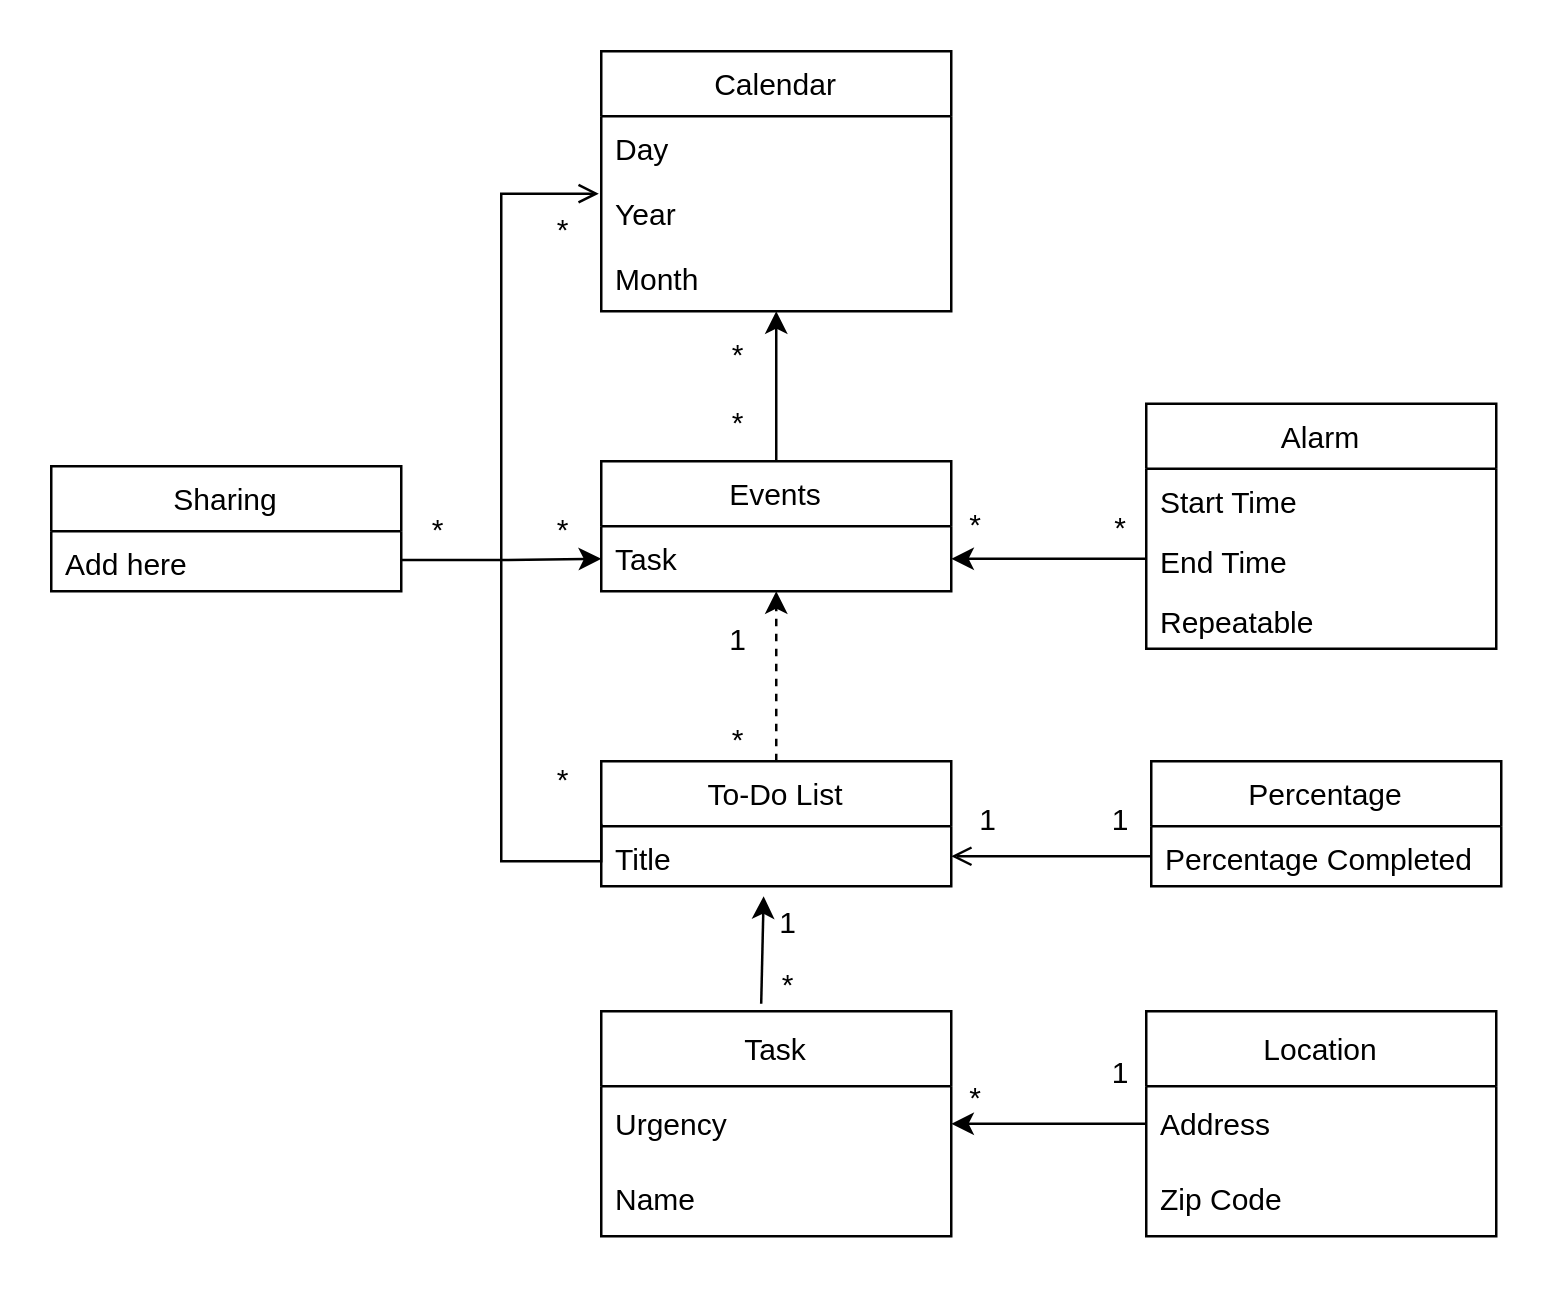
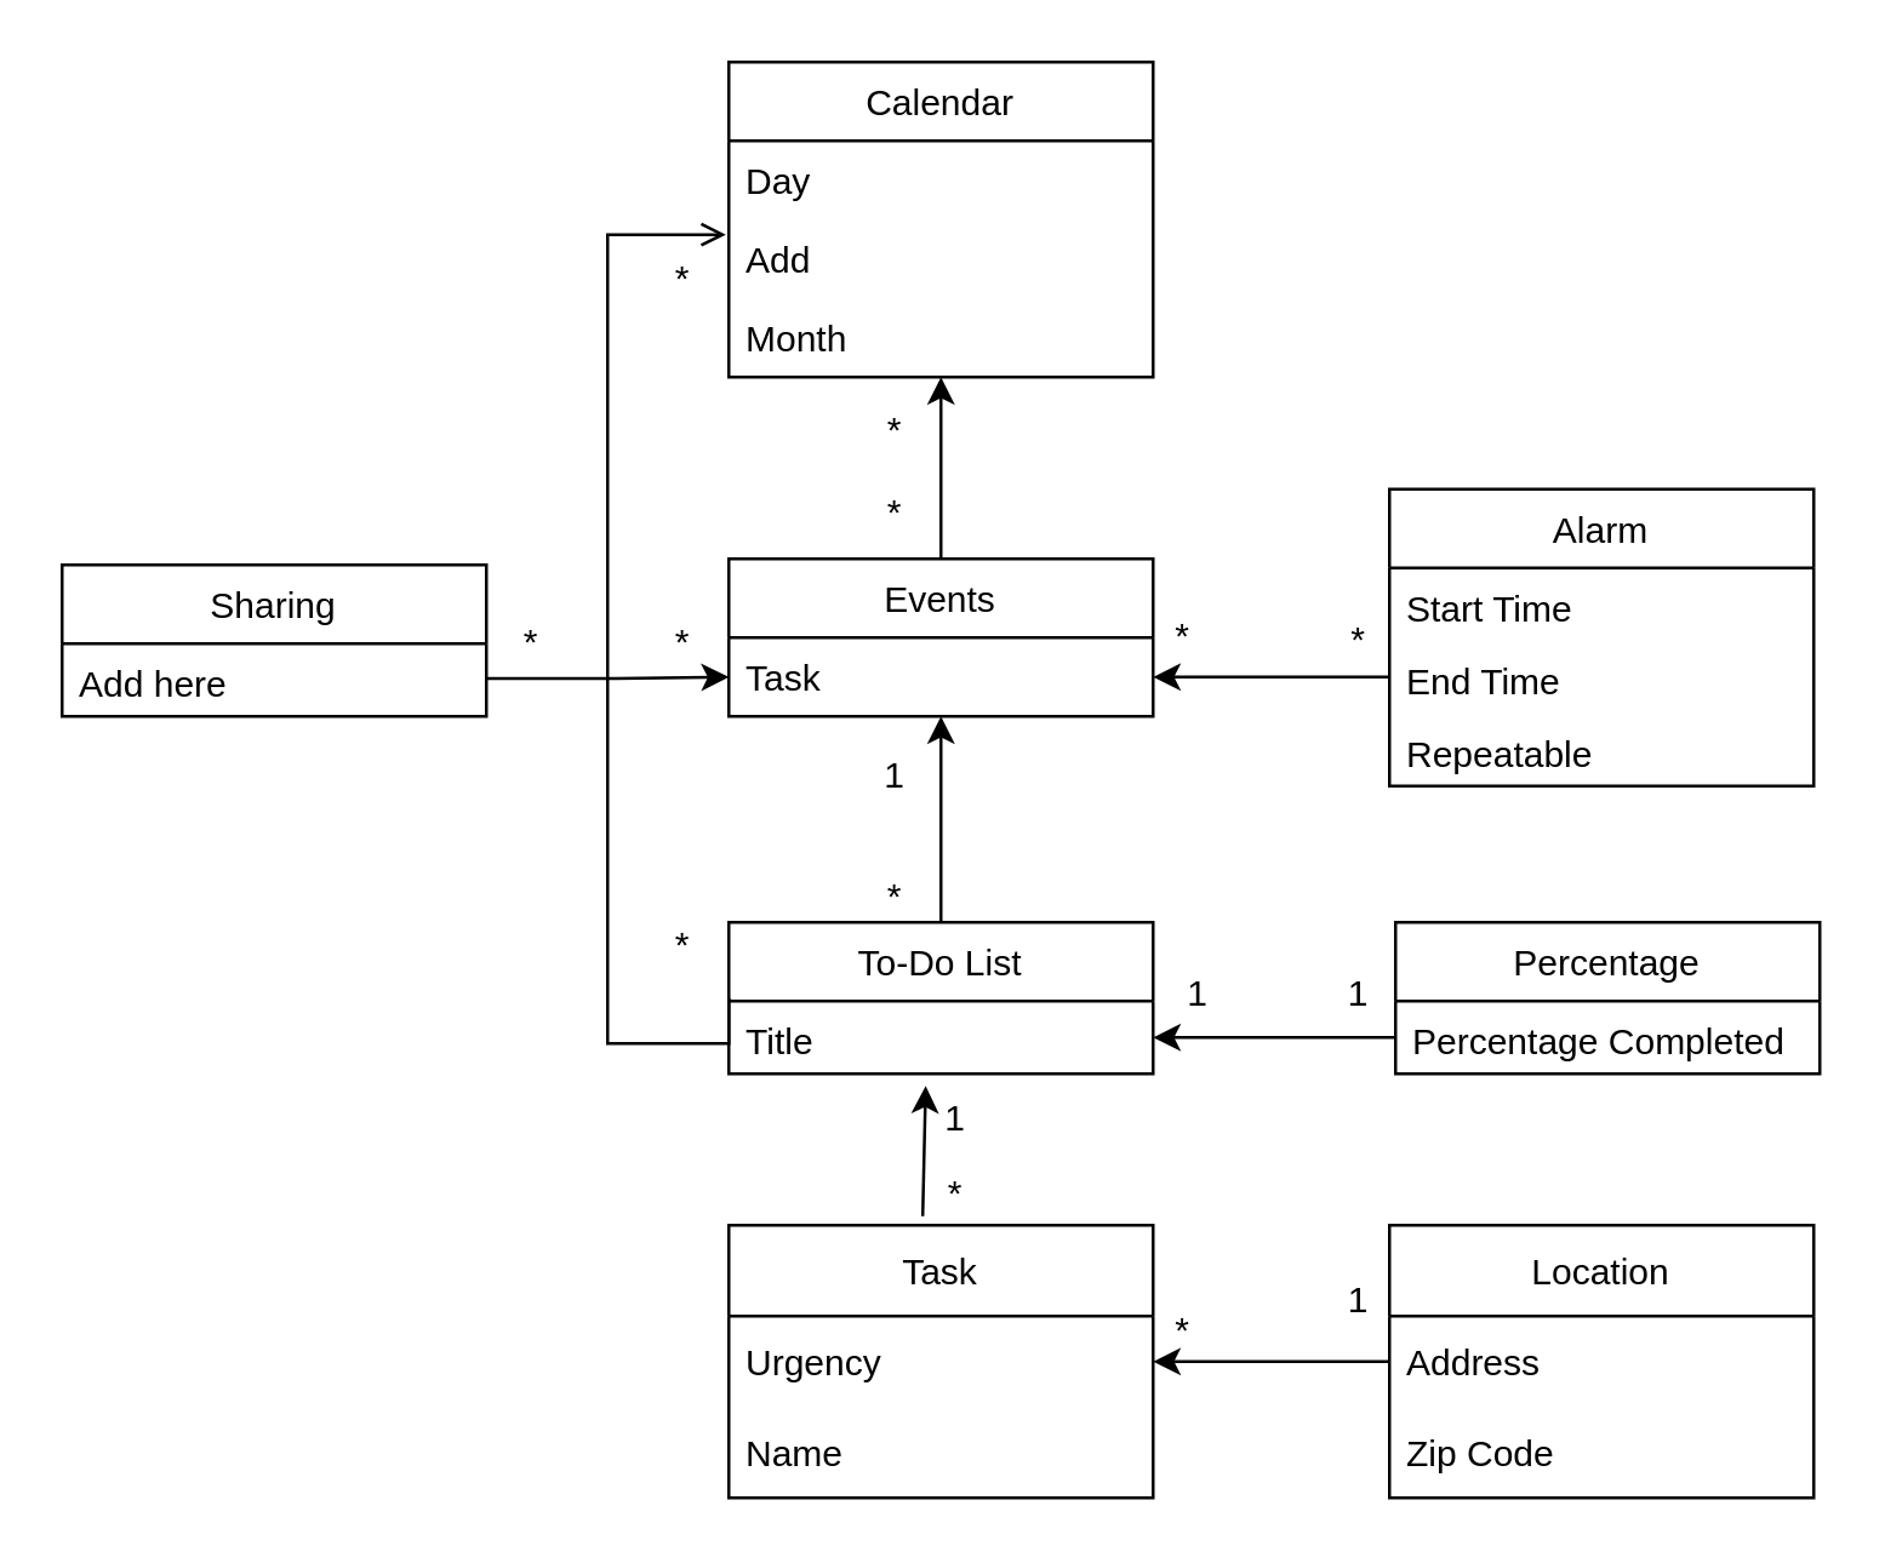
  <mxCell id="0" />
  <mxCell id="1" parent="0" />
  <mxCell id="2" value="Calendar" style="swimlane;fontStyle=0;childLayout=stackLayout;horizontal=1;startSize=26;fillColor=none;horizontalStack=0;resizeParent=1;resizeParentMax=0;resizeLast=0;collapsible=1;marginBottom=0;" parent="1" vertex="1"><mxGeometry x="240" y="20" width="140" height="104" as="geometry" /></mxCell>
  <mxCell id="3" value="Day" style="text;strokeColor=none;fillColor=none;align=left;verticalAlign=top;spacingLeft=4;spacingRight=4;overflow=hidden;rotatable=0;points=[[0,0.5],[1,0.5]];portConstraint=eastwest;" parent="2" vertex="1"><mxGeometry y="26" width="140" height="26" as="geometry" /></mxCell>
- <mxCell id="4" value="Year" style="text;strokeColor=none;fillColor=none;align=left;verticalAlign=top;spacingLeft=4;spacingRight=4;overflow=hidden;rotatable=0;points=[[0,0.5],[1,0.5]];portConstraint=eastwest;" parent="2" vertex="1"><mxGeometry y="52" width="140" height="26" as="geometry" /></mxCell>
+ <mxCell id="4" value="Add" style="text;strokeColor=none;fillColor=none;align=left;verticalAlign=top;spacingLeft=4;spacingRight=4;overflow=hidden;rotatable=0;points=[[0,0.5],[1,0.5]];portConstraint=eastwest;" parent="2" vertex="1"><mxGeometry y="52" width="140" height="26" as="geometry" /></mxCell>
  <mxCell id="5" value="Month" style="text;strokeColor=none;fillColor=none;align=left;verticalAlign=top;spacingLeft=4;spacingRight=4;overflow=hidden;rotatable=0;points=[[0,0.5],[1,0.5]];portConstraint=eastwest;" parent="2" vertex="1"><mxGeometry y="78" width="140" height="26" as="geometry" /></mxCell>
  <mxCell id="6" style="edgeStyle=orthogonalEdgeStyle;rounded=0;orthogonalLoop=1;jettySize=auto;html=1;exitX=0.5;exitY=0;exitDx=0;exitDy=0;entryX=0.5;entryY=1;entryDx=0;entryDy=0;" parent="1" source="7" target="2" edge="1"><mxGeometry relative="1" as="geometry" /></mxCell>
  <mxCell id="7" value="Events" style="swimlane;fontStyle=0;childLayout=stackLayout;horizontal=1;startSize=26;fillColor=none;horizontalStack=0;resizeParent=1;resizeParentMax=0;resizeLast=0;collapsible=1;marginBottom=0;" parent="1" vertex="1"><mxGeometry x="240" y="184" width="140" height="52" as="geometry" /></mxCell>
  <mxCell id="8" value="Task" style="text;strokeColor=none;fillColor=none;align=left;verticalAlign=top;spacingLeft=4;spacingRight=4;overflow=hidden;rotatable=0;points=[[0,0.5],[1,0.5]];portConstraint=eastwest;" parent="7" vertex="1"><mxGeometry y="26" width="140" height="26" as="geometry" /></mxCell>
  <mxCell id="9" value="*" style="text;html=1;strokeColor=none;fillColor=none;align=center;verticalAlign=middle;whiteSpace=wrap;rounded=0;" parent="1" vertex="1"><mxGeometry x="290" y="164" width="10" height="10" as="geometry" /></mxCell>
  <mxCell id="10" value="Alarm" style="swimlane;fontStyle=0;childLayout=stackLayout;horizontal=1;startSize=26;fillColor=none;horizontalStack=0;resizeParent=1;resizeParentMax=0;resizeLast=0;collapsible=1;marginBottom=0;" parent="1" vertex="1"><mxGeometry x="458" y="161" width="140" height="98" as="geometry" /></mxCell>
  <mxCell id="11" value="Start Time" style="text;strokeColor=none;fillColor=none;align=left;verticalAlign=top;spacingLeft=4;spacingRight=4;overflow=hidden;rotatable=0;points=[[0,0.5],[1,0.5]];portConstraint=eastwest;" parent="10" vertex="1"><mxGeometry y="26" width="140" height="24" as="geometry" /></mxCell>
  <mxCell id="12" value="End Time" style="text;strokeColor=none;fillColor=none;align=left;verticalAlign=top;spacingLeft=4;spacingRight=4;overflow=hidden;rotatable=0;points=[[0,0.5],[1,0.5]];portConstraint=eastwest;" parent="10" vertex="1"><mxGeometry y="50" width="140" height="24" as="geometry" /></mxCell>
  <mxCell id="13" value="Repeatable" style="text;strokeColor=none;fillColor=none;align=left;verticalAlign=top;spacingLeft=4;spacingRight=4;overflow=hidden;rotatable=0;points=[[0,0.5],[1,0.5]];portConstraint=eastwest;" parent="10" vertex="1"><mxGeometry y="74" width="140" height="24" as="geometry" /></mxCell>
  <mxCell id="14" value="*" style="text;html=1;strokeColor=none;fillColor=none;align=center;verticalAlign=middle;whiteSpace=wrap;rounded=0;" parent="1" vertex="1"><mxGeometry x="290" y="134" width="10" height="16" as="geometry" /></mxCell>
  <mxCell id="15" value="*" style="text;html=1;strokeColor=none;fillColor=none;align=center;verticalAlign=middle;whiteSpace=wrap;rounded=0;" parent="1" vertex="1"><mxGeometry x="438" y="202" width="20" height="18" as="geometry" /></mxCell>
  <mxCell id="16" value="*" style="text;html=1;strokeColor=none;fillColor=none;align=center;verticalAlign=middle;whiteSpace=wrap;rounded=0;" parent="1" vertex="1"><mxGeometry x="380" y="202" width="20" height="16" as="geometry" /></mxCell>
  <mxCell id="17" style="edgeStyle=orthogonalEdgeStyle;rounded=0;orthogonalLoop=1;jettySize=auto;html=1;exitX=0;exitY=0.5;exitDx=0;exitDy=0;entryX=1;entryY=0.5;entryDx=0;entryDy=0;" parent="1" source="12" edge="1"><mxGeometry relative="1" as="geometry"><mxPoint x="380" y="223" as="targetPoint" /></mxGeometry></mxCell>
- <mxCell id="18" style="edgeStyle=orthogonalEdgeStyle;rounded=0;orthogonalLoop=1;jettySize=auto;html=1;exitX=0.5;exitY=0;exitDx=0;exitDy=0;entryX=0.5;entryY=1;entryDx=0;entryDy=0;dashed=1;" parent="1" source="20" target="7" edge="1"><mxGeometry relative="1" as="geometry" /></mxCell>
+ <mxCell id="18" style="edgeStyle=orthogonalEdgeStyle;rounded=0;orthogonalLoop=1;jettySize=auto;html=1;exitX=0.5;exitY=0;exitDx=0;exitDy=0;entryX=0.5;entryY=1;entryDx=0;entryDy=0;" parent="1" source="20" target="7" edge="1"><mxGeometry relative="1" as="geometry" /></mxCell>
  <mxCell id="19" style="edgeStyle=orthogonalEdgeStyle;rounded=0;orthogonalLoop=1;jettySize=auto;html=1;exitX=0;exitY=0.5;exitDx=0;exitDy=0;entryX=-0.007;entryY=0.192;entryDx=0;entryDy=0;entryPerimeter=0;endArrow=open;" parent="1" source="20" target="4" edge="1"><mxGeometry relative="1" as="geometry"><Array as="points"><mxPoint x="240" y="344" /><mxPoint x="200" y="344" /><mxPoint x="200" y="77" /></Array></mxGeometry></mxCell>
  <mxCell id="20" value="To-Do List" style="swimlane;fontStyle=0;childLayout=stackLayout;horizontal=1;startSize=26;fillColor=none;horizontalStack=0;resizeParent=1;resizeParentMax=0;resizeLast=0;collapsible=1;marginBottom=0;" parent="1" vertex="1"><mxGeometry x="240" y="304" width="140" height="50" as="geometry" /></mxCell>
  <mxCell id="21" value="Title" style="text;strokeColor=none;fillColor=none;align=left;verticalAlign=top;spacingLeft=4;spacingRight=4;overflow=hidden;rotatable=0;points=[[0,0.5],[1,0.5]];portConstraint=eastwest;" parent="20" vertex="1"><mxGeometry y="26" width="140" height="24" as="geometry" /></mxCell>
  <mxCell id="22" value="*" style="text;html=1;strokeColor=none;fillColor=none;align=center;verticalAlign=middle;whiteSpace=wrap;rounded=0;" parent="1" vertex="1"><mxGeometry x="290" y="288" width="10" height="16" as="geometry" /></mxCell>
  <mxCell id="23" value="1" style="text;html=1;strokeColor=none;fillColor=none;align=center;verticalAlign=middle;whiteSpace=wrap;rounded=0;" parent="1" vertex="1"><mxGeometry x="290" y="248" width="10" height="16" as="geometry" /></mxCell>
  <mxCell id="24" value="*" style="text;html=1;strokeColor=none;fillColor=none;align=center;verticalAlign=middle;whiteSpace=wrap;rounded=0;" parent="1" vertex="1"><mxGeometry x="220" y="304" width="10" height="16" as="geometry" /></mxCell>
  <mxCell id="25" value="*" style="text;html=1;strokeColor=none;fillColor=none;align=center;verticalAlign=middle;whiteSpace=wrap;rounded=0;" parent="1" vertex="1"><mxGeometry x="220" y="84" width="10" height="16" as="geometry" /></mxCell>
  <mxCell id="26" value="Percentage" style="swimlane;fontStyle=0;childLayout=stackLayout;horizontal=1;startSize=26;fillColor=none;horizontalStack=0;resizeParent=1;resizeParentMax=0;resizeLast=0;collapsible=1;marginBottom=0;" parent="1" vertex="1"><mxGeometry x="460" y="304" width="140" height="50" as="geometry" /></mxCell>
  <mxCell id="27" value="Percentage Completed" style="text;strokeColor=none;fillColor=none;align=left;verticalAlign=top;spacingLeft=4;spacingRight=4;overflow=hidden;rotatable=0;points=[[0,0.5],[1,0.5]];portConstraint=eastwest;" parent="26" vertex="1"><mxGeometry y="26" width="140" height="24" as="geometry" /></mxCell>
- <mxCell id="28" style="edgeStyle=orthogonalEdgeStyle;rounded=0;orthogonalLoop=1;jettySize=auto;html=1;exitX=0;exitY=0.5;exitDx=0;exitDy=0;entryX=1;entryY=0.5;entryDx=0;entryDy=0;endArrow=open;" parent="1" source="27" target="21" edge="1"><mxGeometry relative="1" as="geometry" /></mxCell>
+ <mxCell id="28" style="edgeStyle=orthogonalEdgeStyle;rounded=0;orthogonalLoop=1;jettySize=auto;html=1;exitX=0;exitY=0.5;exitDx=0;exitDy=0;entryX=1;entryY=0.5;entryDx=0;entryDy=0;" parent="1" source="27" target="21" edge="1"><mxGeometry relative="1" as="geometry" /></mxCell>
  <mxCell id="29" value="1" style="text;html=1;strokeColor=none;fillColor=none;align=center;verticalAlign=middle;whiteSpace=wrap;rounded=0;" parent="1" vertex="1"><mxGeometry x="390" y="320" width="10" height="16" as="geometry" /></mxCell>
  <mxCell id="30" value="1" style="text;html=1;strokeColor=none;fillColor=none;align=center;verticalAlign=middle;whiteSpace=wrap;rounded=0;" parent="1" vertex="1"><mxGeometry x="443" y="320" width="10" height="16" as="geometry" /></mxCell>
  <mxCell id="31" style="edgeStyle=orthogonalEdgeStyle;rounded=0;orthogonalLoop=1;jettySize=auto;html=1;exitX=1;exitY=0.75;exitDx=0;exitDy=0;entryX=0;entryY=0.5;entryDx=0;entryDy=0;" parent="1" source="32" target="8" edge="1"><mxGeometry relative="1" as="geometry" /></mxCell>
  <mxCell id="32" value="Sharing" style="swimlane;fontStyle=0;childLayout=stackLayout;horizontal=1;startSize=26;fillColor=none;horizontalStack=0;resizeParent=1;resizeParentMax=0;resizeLast=0;collapsible=1;marginBottom=0;" parent="1" vertex="1"><mxGeometry x="20" y="186" width="140" height="50" as="geometry" /></mxCell>
  <mxCell id="33" value="Add here" style="text;strokeColor=none;fillColor=none;align=left;verticalAlign=top;spacingLeft=4;spacingRight=4;overflow=hidden;rotatable=0;points=[[0,0.5],[1,0.5]];portConstraint=eastwest;" parent="32" vertex="1"><mxGeometry y="26" width="140" height="24" as="geometry" /></mxCell>
  <mxCell id="34" value="*" style="text;html=1;strokeColor=none;fillColor=none;align=center;verticalAlign=middle;whiteSpace=wrap;rounded=0;" parent="1" vertex="1"><mxGeometry x="170" y="204" width="10" height="16" as="geometry" /></mxCell>
  <mxCell id="35" value="*" style="text;html=1;strokeColor=none;fillColor=none;align=center;verticalAlign=middle;whiteSpace=wrap;rounded=0;" parent="1" vertex="1"><mxGeometry x="220" y="207" width="10" height="10" as="geometry" /></mxCell>
  <mxCell id="36" value="Task" style="swimlane;fontStyle=0;childLayout=stackLayout;horizontal=1;startSize=30;horizontalStack=0;resizeParent=1;resizeParentMax=0;resizeLast=0;collapsible=1;marginBottom=0;" vertex="1" parent="1"><mxGeometry x="240" y="404" width="140" height="90" as="geometry" /></mxCell>
  <mxCell id="37" value="Urgency" style="text;strokeColor=none;fillColor=none;align=left;verticalAlign=middle;spacingLeft=4;spacingRight=4;overflow=hidden;points=[[0,0.5],[1,0.5]];portConstraint=eastwest;rotatable=0;" vertex="1" parent="36"><mxGeometry y="30" width="140" height="30" as="geometry" /></mxCell>
  <mxCell id="38" value="Name" style="text;strokeColor=none;fillColor=none;align=left;verticalAlign=middle;spacingLeft=4;spacingRight=4;overflow=hidden;points=[[0,0.5],[1,0.5]];portConstraint=eastwest;rotatable=0;" vertex="1" parent="36"><mxGeometry y="60" width="140" height="30" as="geometry" /></mxCell>
  <mxCell id="39" value="" style="endArrow=classic;html=1;rounded=0;entryX=0.464;entryY=1.167;entryDx=0;entryDy=0;entryPerimeter=0;exitX=0.457;exitY=-0.033;exitDx=0;exitDy=0;exitPerimeter=0;" edge="1" parent="1" source="36" target="21"><mxGeometry width="50" height="50" relative="1" as="geometry"><mxPoint x="170" y="414" as="sourcePoint" /><mxPoint x="220" y="364" as="targetPoint" /></mxGeometry></mxCell>
  <mxCell id="40" value="Location" style="swimlane;fontStyle=0;childLayout=stackLayout;horizontal=1;startSize=30;horizontalStack=0;resizeParent=1;resizeParentMax=0;resizeLast=0;collapsible=1;marginBottom=0;" vertex="1" parent="1"><mxGeometry x="458" y="404" width="140" height="90" as="geometry" /></mxCell>
  <mxCell id="41" value="Address" style="text;strokeColor=none;fillColor=none;align=left;verticalAlign=middle;spacingLeft=4;spacingRight=4;overflow=hidden;points=[[0,0.5],[1,0.5]];portConstraint=eastwest;rotatable=0;" vertex="1" parent="40"><mxGeometry y="30" width="140" height="30" as="geometry" /></mxCell>
  <mxCell id="42" value="Zip Code" style="text;strokeColor=none;fillColor=none;align=left;verticalAlign=middle;spacingLeft=4;spacingRight=4;overflow=hidden;points=[[0,0.5],[1,0.5]];portConstraint=eastwest;rotatable=0;" vertex="1" parent="40"><mxGeometry y="60" width="140" height="30" as="geometry" /></mxCell>
  <mxCell id="43" value="" style="endArrow=classic;html=1;rounded=0;entryX=1;entryY=0.5;entryDx=0;entryDy=0;exitX=0;exitY=0.5;exitDx=0;exitDy=0;" edge="1" parent="1" source="41" target="37"><mxGeometry width="50" height="50" relative="1" as="geometry"><mxPoint x="410" y="584" as="sourcePoint" /><mxPoint x="460" y="534" as="targetPoint" /></mxGeometry></mxCell>
  <mxCell id="44" value="1" style="text;html=1;strokeColor=none;fillColor=none;align=center;verticalAlign=middle;whiteSpace=wrap;rounded=0;" vertex="1" parent="1"><mxGeometry x="443" y="414" width="10" height="30" as="geometry" /></mxCell>
  <mxCell id="45" value="*" style="text;html=1;strokeColor=none;fillColor=none;align=center;verticalAlign=middle;whiteSpace=wrap;rounded=0;" vertex="1" parent="1"><mxGeometry x="385" y="424" width="10" height="30" as="geometry" /></mxCell>
  <mxCell id="46" value="1" style="text;html=1;strokeColor=none;fillColor=none;align=center;verticalAlign=middle;whiteSpace=wrap;rounded=0;" vertex="1" parent="1"><mxGeometry x="310" y="354" width="10" height="30" as="geometry" /></mxCell>
  <mxCell id="47" value="*" style="text;html=1;strokeColor=none;fillColor=none;align=center;verticalAlign=middle;whiteSpace=wrap;rounded=0;" vertex="1" parent="1"><mxGeometry x="310" y="378.5" width="10" height="30" as="geometry" /></mxCell>
